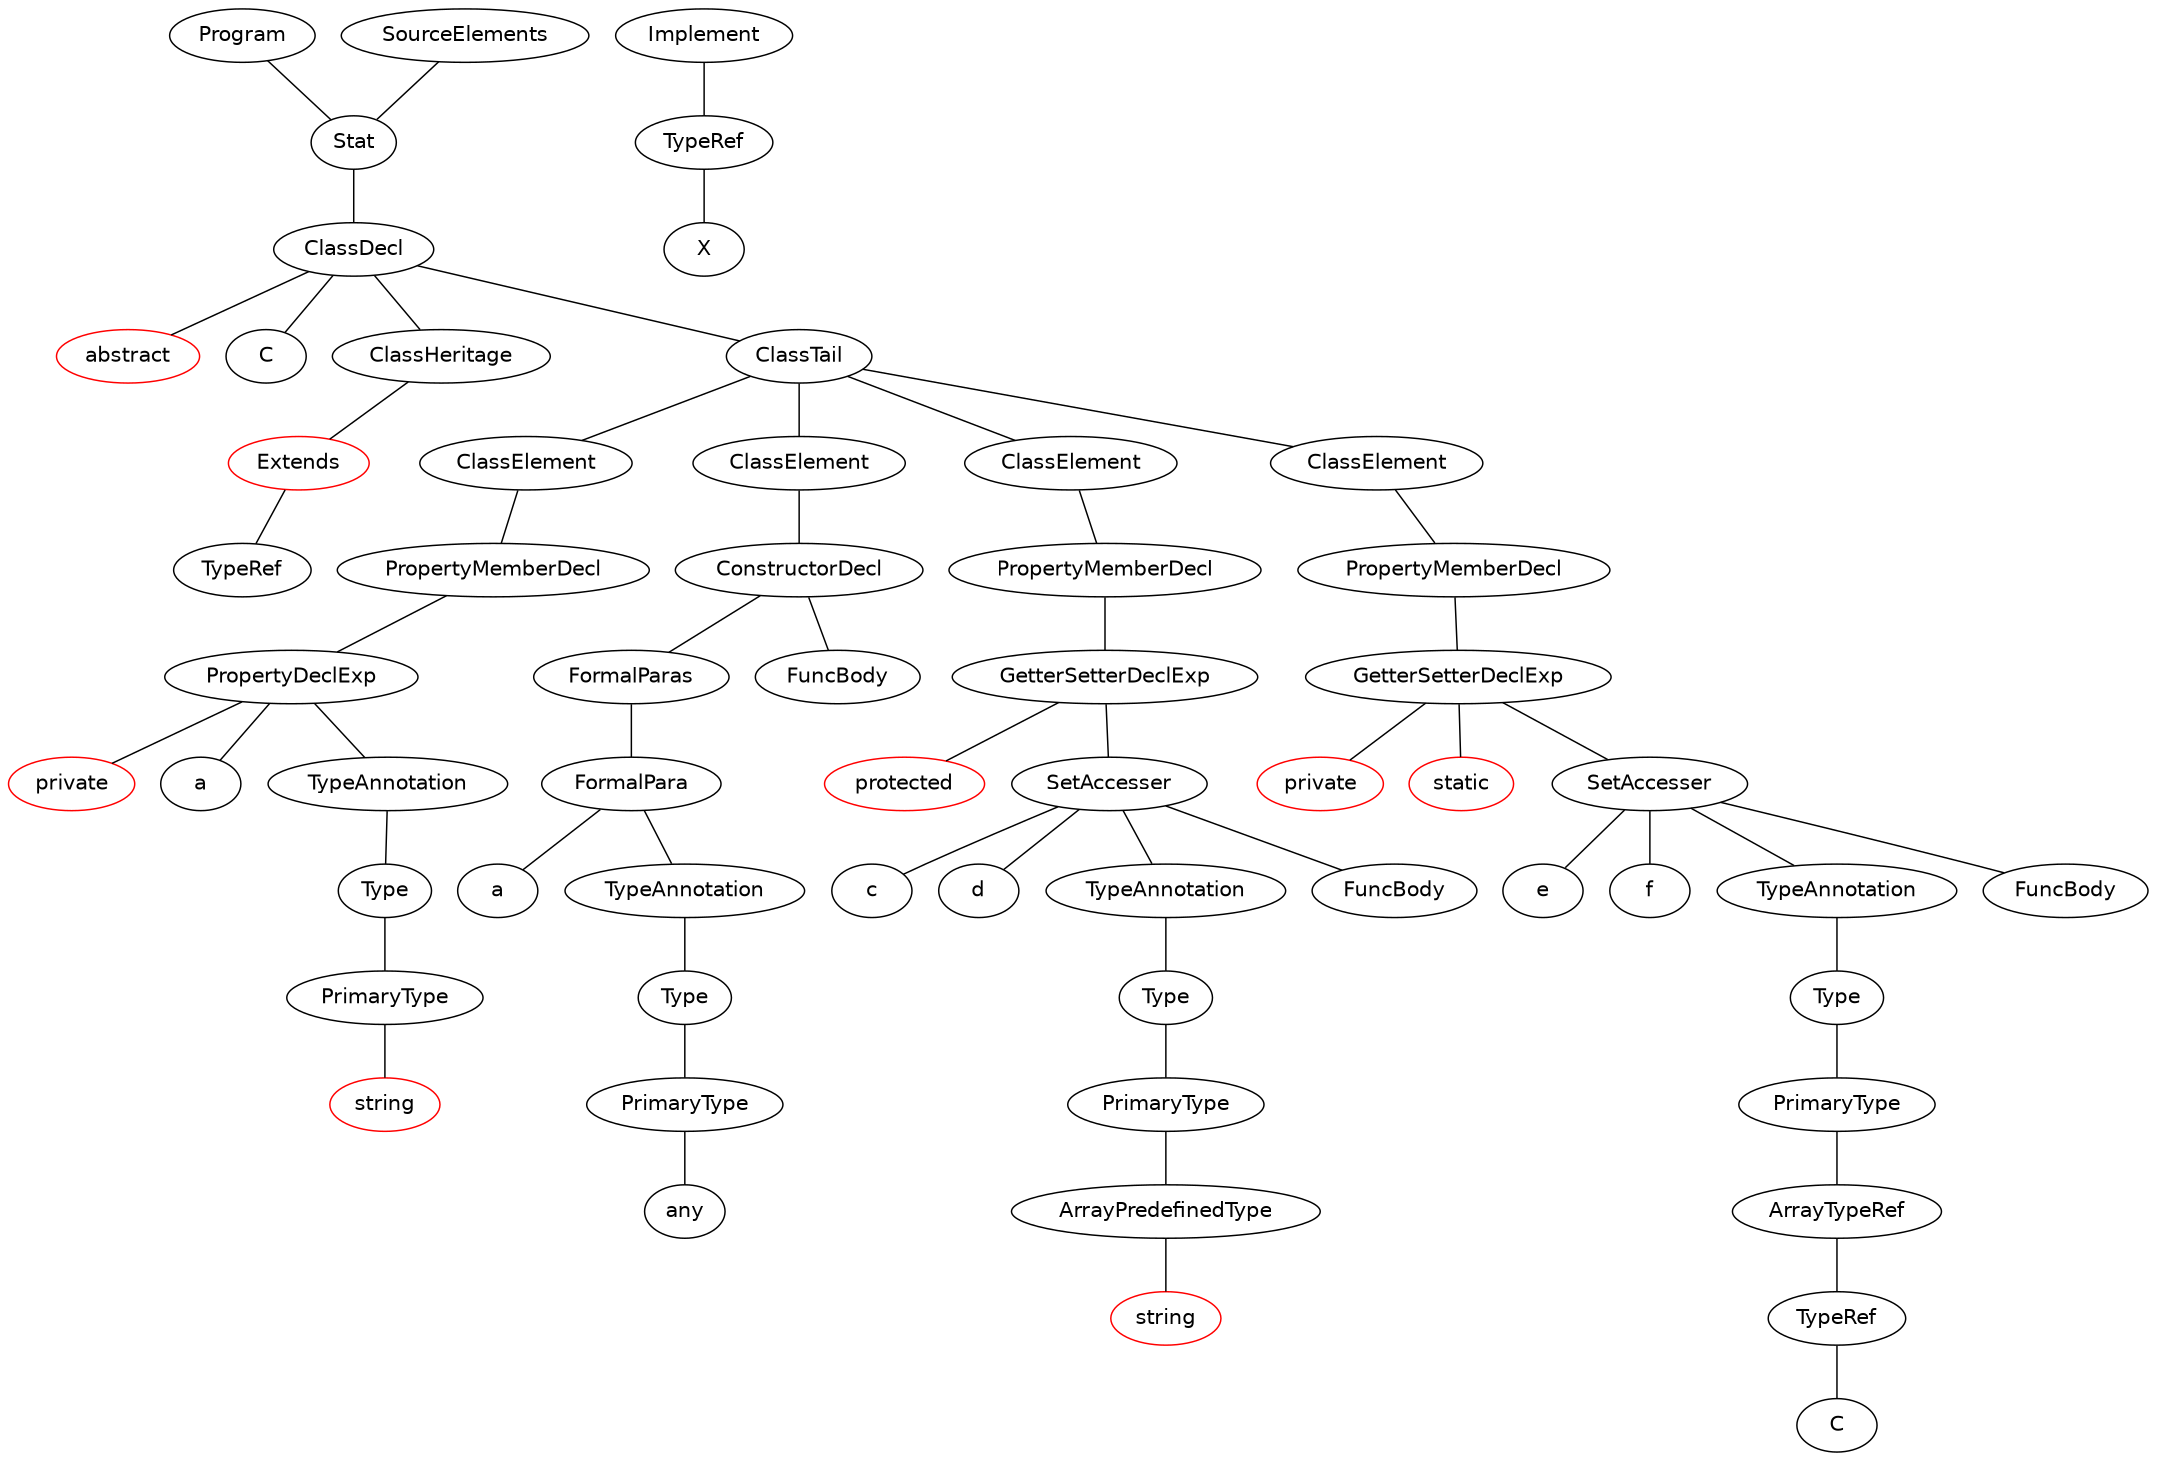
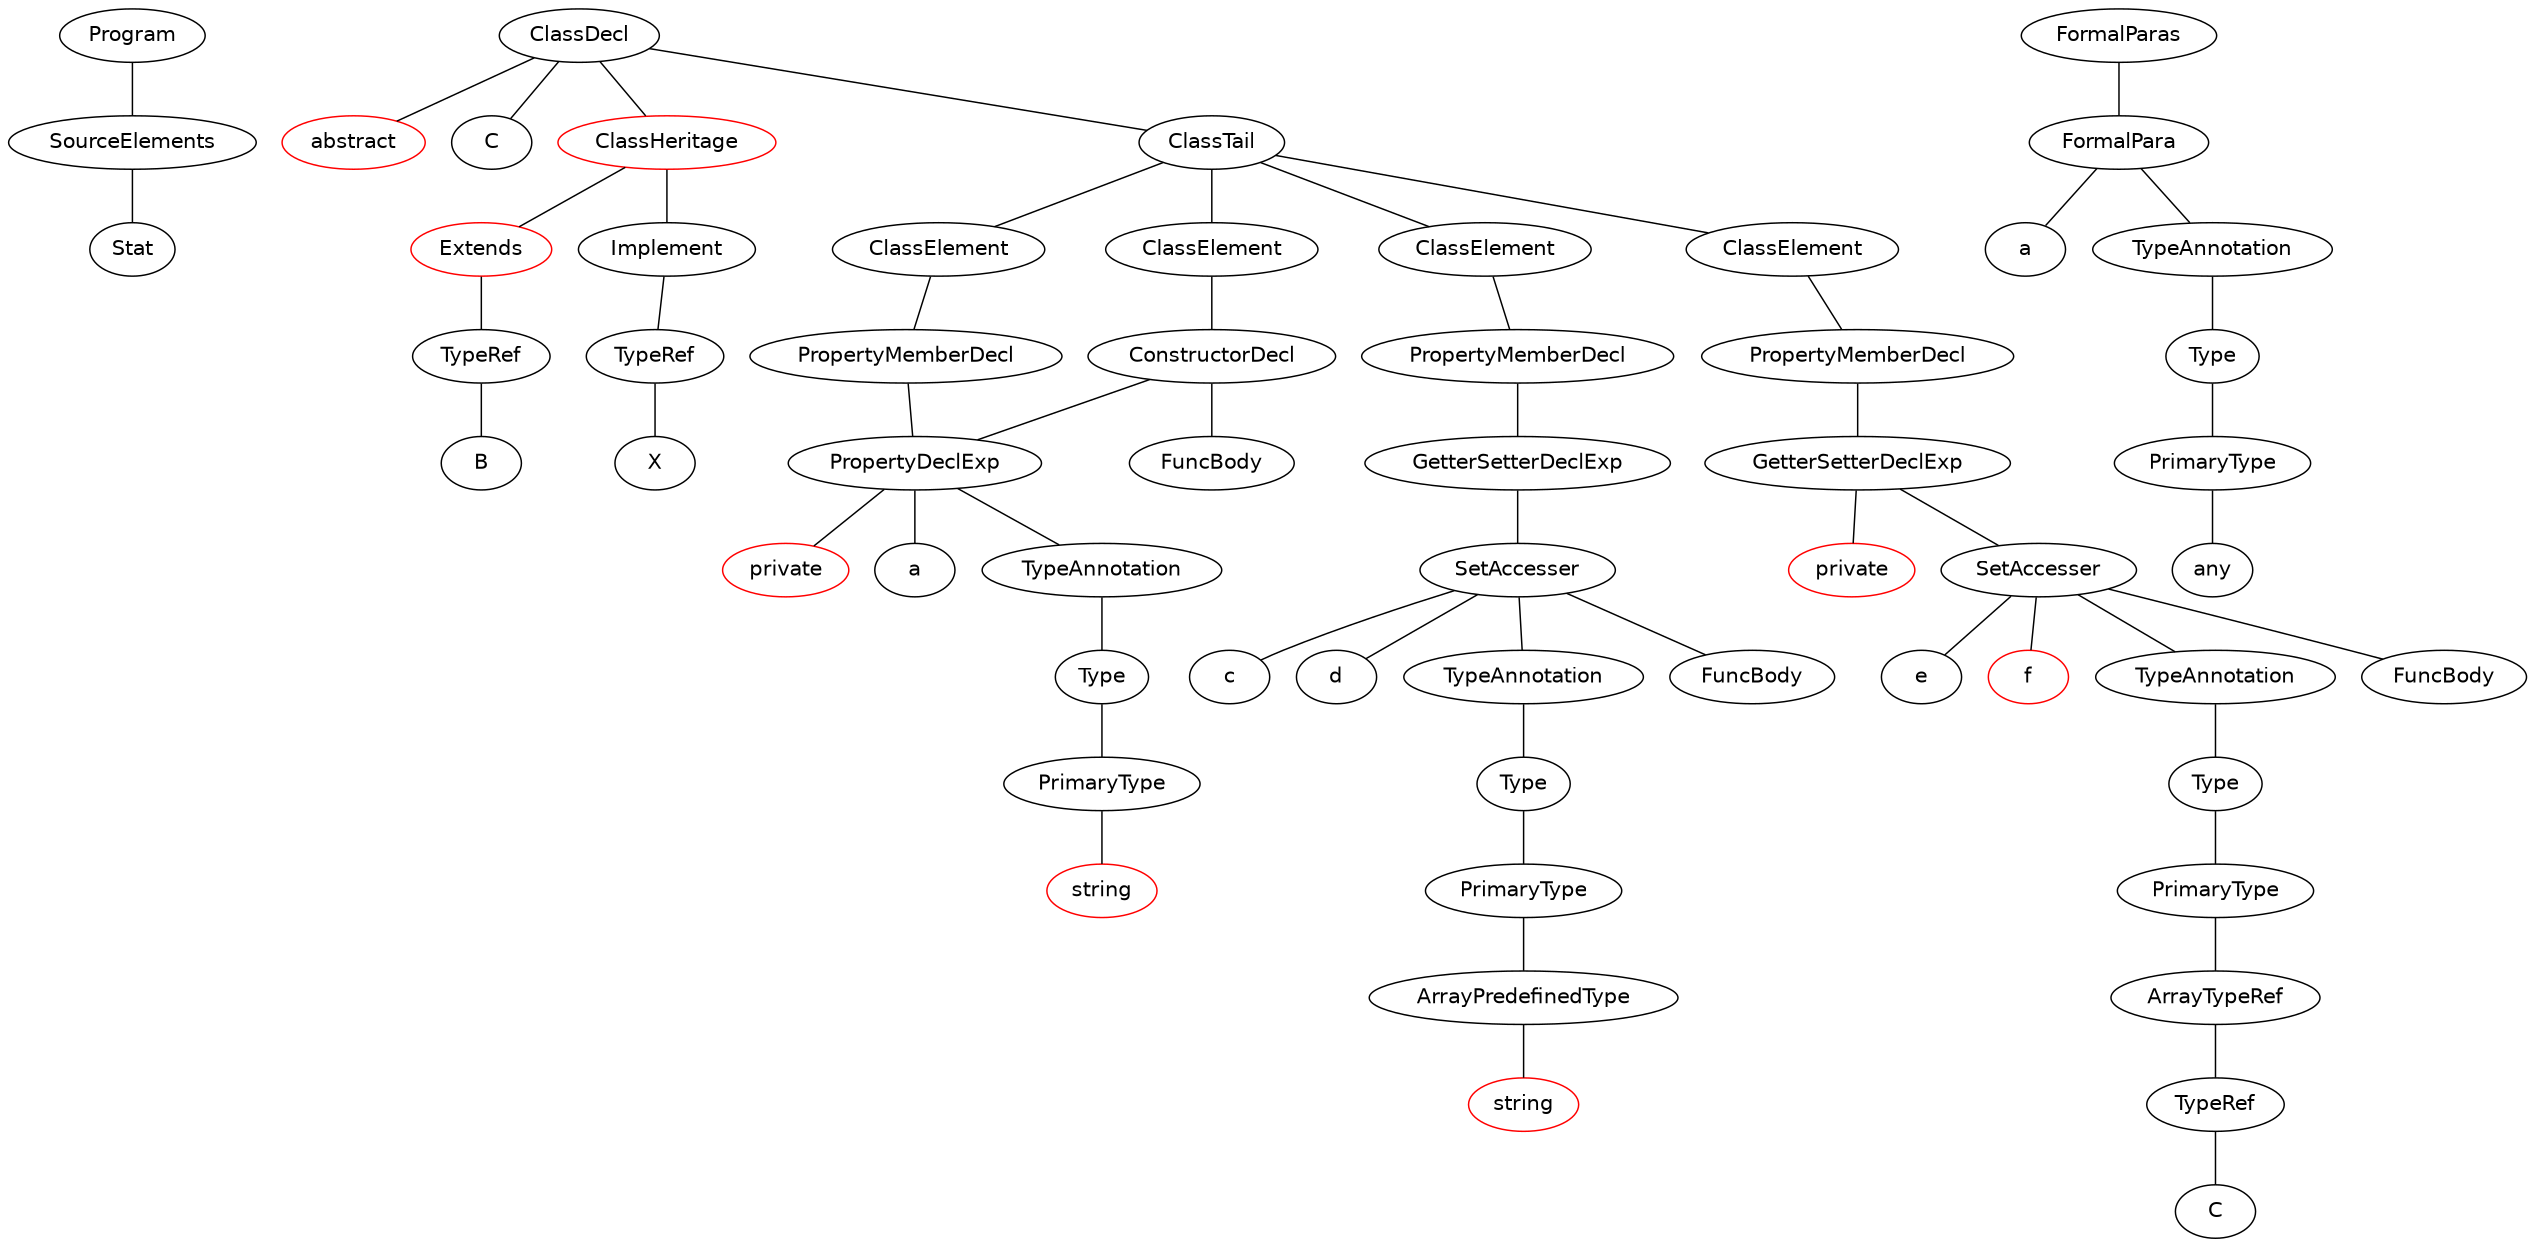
  graph {
    fontname="DejaVu Sans"
    node [fontname="DejaVu Sans"]
    edge [fontname="DejaVu Sans"]
    n1 [label=Program]
    n2 [label=SourceElements]
    n3 [label=Stat]
    n4 [label=ClassDecl]
    n5 [color=red label=abstract]
    n6 [label=C]
-   n7 [label=ClassHeritage]
+   n7 [label=ClassHeritage color=red]
    n8 [label=ClassTail]
    n9 [color=red label=Extends]
    n10 [label=Implement]
    n11 [label=ClassElement]
    n12 [label=ClassElement]
    n13 [label=ClassElement]
    n14 [label=ClassElement]
    n15 [label=TypeRef]
    n16 [label=TypeRef]
+   n17 [label=B]
    n18 [label=X]
    n19 [label=PropertyMemberDecl]
    n20 [label=ConstructorDecl]
    n21 [label=PropertyMemberDecl]
    n22 [label=PropertyMemberDecl]
    n23 [label=PropertyDeclExp]
    n24 [color=red label=private]
    n25 [label=a]
    n26 [label=TypeAnnotation]
    n27 [label=Type]
    n28 [label=PrimaryType]
    n29 [color=red label=string]
    n30 [label=FormalParas]
    n31 [label=FuncBody]
    n32 [label=FormalPara]
    n33 [label=a]
    n34 [label=TypeAnnotation]
    n35 [label=Type]
    n36 [label=PrimaryType]
    n37 [color=black label=any]
    n38 [label=GetterSetterDeclExp]
-   n39 [color=red label=protected]
    n40 [label=SetAccesser]
    n41 [label=c]
    n42 [label=d]
    n43 [label=TypeAnnotation]
    n44 [label=FuncBody]
    n45 [label=Type]
    n46 [label=PrimaryType]
    n47 [label=ArrayPredefinedType]
    n48 [color=red label=string]
    n49 [label=GetterSetterDeclExp]
    n50 [color=red label=private]
-   n51 [color=red label=static]
    n52 [label=SetAccesser]
    n53 [label=e]
-   n54 [label=f]
+   n54 [label=f color=red]
    n55 [label=TypeAnnotation]
    n56 [label=FuncBody]
    n57 [label=Type]
    n58 [label=PrimaryType]
    n59 [label=ArrayTypeRef]
    n60 [label=TypeRef]
    n61 [label=C]
-   n1 -- n3
+   n1 -- n2
    n2 -- n3
-   n3 -- n4
    n4 -- n5
    n4 -- n6
    n4 -- n7
    n4 -- n8
    n7 -- n9
+   n7 -- n10
    n8 -- n11
    n8 -- n12
    n8 -- n13
    n8 -- n14
    n9 -- n15
    n10 -- n16
    n11 -- n19
    n12 -- n20
    n13 -- n21
    n14 -- n22
+   n15 -- n17
    n16 -- n18
    n19 -- n23
-   n20 -- n30
+   n20 -- n23
    n20 -- n31
    n21 -- n38
    n22 -- n49
    n23 -- n24
    n23 -- n25
    n23 -- n26
    n26 -- n27
    n27 -- n28
    n28 -- n29
    n30 -- n32
    n32 -- n33
    n32 -- n34
    n34 -- n35
    n35 -- n36
    n36 -- n37
-   n38 -- n39
    n38 -- n40
    n40 -- n41
    n40 -- n42
    n40 -- n43
    n40 -- n44
    n43 -- n45
    n45 -- n46
    n46 -- n47
    n47 -- n48
    n49 -- n50
-   n49 -- n51
    n49 -- n52
    n52 -- n53
    n52 -- n54
    n52 -- n55
    n52 -- n56
    n55 -- n57
    n57 -- n58
    n58 -- n59
    n59 -- n60
    n60 -- n61
  }
